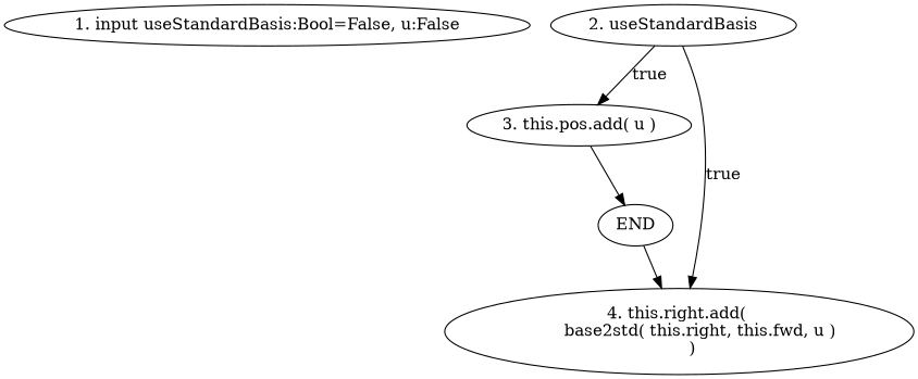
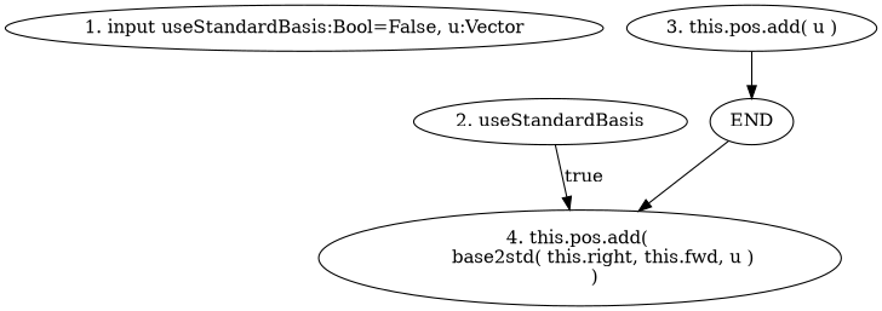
  digraph {
-   n1 [label="1. input useStandardBasis:Bool=False, u:False"]
+   n1 [label="1. input useStandardBasis:Bool=False, u:Vector"]
    n2 [label="2. useStandardBasis"]
    n3 [label="3. this.pos.add( u )"]
-   n4 [label="4. this.right.add( \n        base2std( this.right, this.fwd, u )\n     )"]
+   n4 [label="4. this.pos.add( \n        base2std( this.right, this.fwd, u )\n     )"]
    END
-   n2 -> n3 [label=true]
    n2 -> n4 [label=true]
    n3 -> END
    END -> n4
  }
